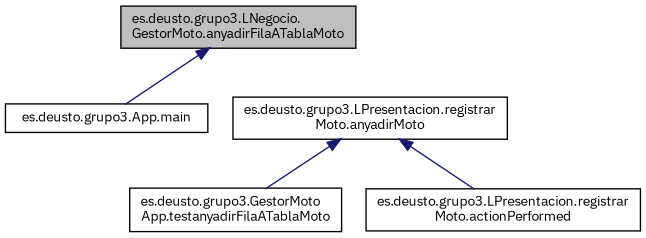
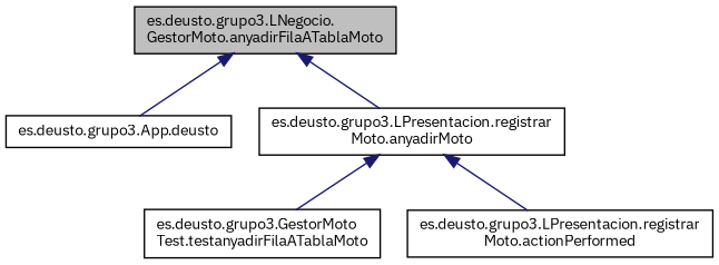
  digraph {
    fontname="IBM Plex Sans"
    rankdir=TB
    node [color=black fillcolor=white fontname="IBM Plex Sans" fontsize=10 shape=record style=filled]
    edge [color=midnightblue dir=back fontname="IBM Plex Sans" fontsize=10 labelfontname=Helvetica labelfontsize=10 style=solid]
    n1 [fillcolor=grey75 fontcolor=black height=0.2 label="es.deusto.grupo3.LNegocio.\lGestorMoto.anyadirFilaATablaMoto" width=0.4]
-   n2 [height=0.2 label="es.deusto.grupo3.App.main" width=0.4]
+   n2 [height=0.2 label="es.deusto.grupo3.App.deusto" width=0.4]
    n3 [height=0.2 label="es.deusto.grupo3.LPresentacion.registrar\lMoto.anyadirMoto" width=0.4]
-   n4 [height=0.2 label="es.deusto.grupo3.GestorMoto\lApp.testanyadirFilaATablaMoto" width=0.4]
+   n4 [height=0.2 label="es.deusto.grupo3.GestorMoto\lTest.testanyadirFilaATablaMoto" width=0.4]
    n5 [height=0.2 label="es.deusto.grupo3.LPresentacion.registrar\lMoto.actionPerformed" width=0.4]
    n1 -> n2
+   n1 -> n3
    n3 -> n4
    n3 -> n5
  }
